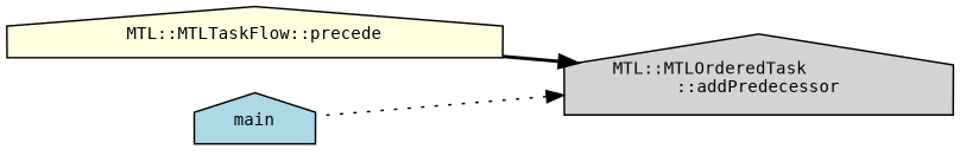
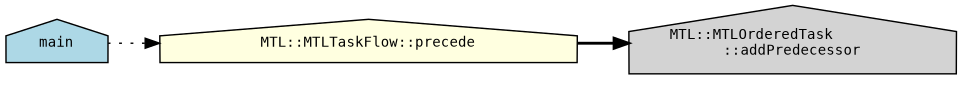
  digraph {
    fontname="DejaVu Sans Mono"
    rankdir=RL
    node [color=black fontname="DejaVu Sans Mono" fontsize=10 shape=house style=filled]
    edge [color=black dir=back fontname="DejaVu Sans Mono" fontsize=10 labelfontname=Helvetica labelfontsize=10]
    n1 [fillcolor=lightgrey fontcolor=black height=0.2 label="MTL::MTLOrderedTask\l::addPredecessor" width=0.4]
    n2 [fillcolor=lightyellow height=0.2 label="MTL::MTLTaskFlow::precede" width=0.4]
    n3 [fillcolor=lightblue height=0.2 label=main width=0.4]
    n1 -> n2 [style=bold]
-   n1 -> n3 [style=dotted]
+   n2 -> n3 [style=dotted]
  }
